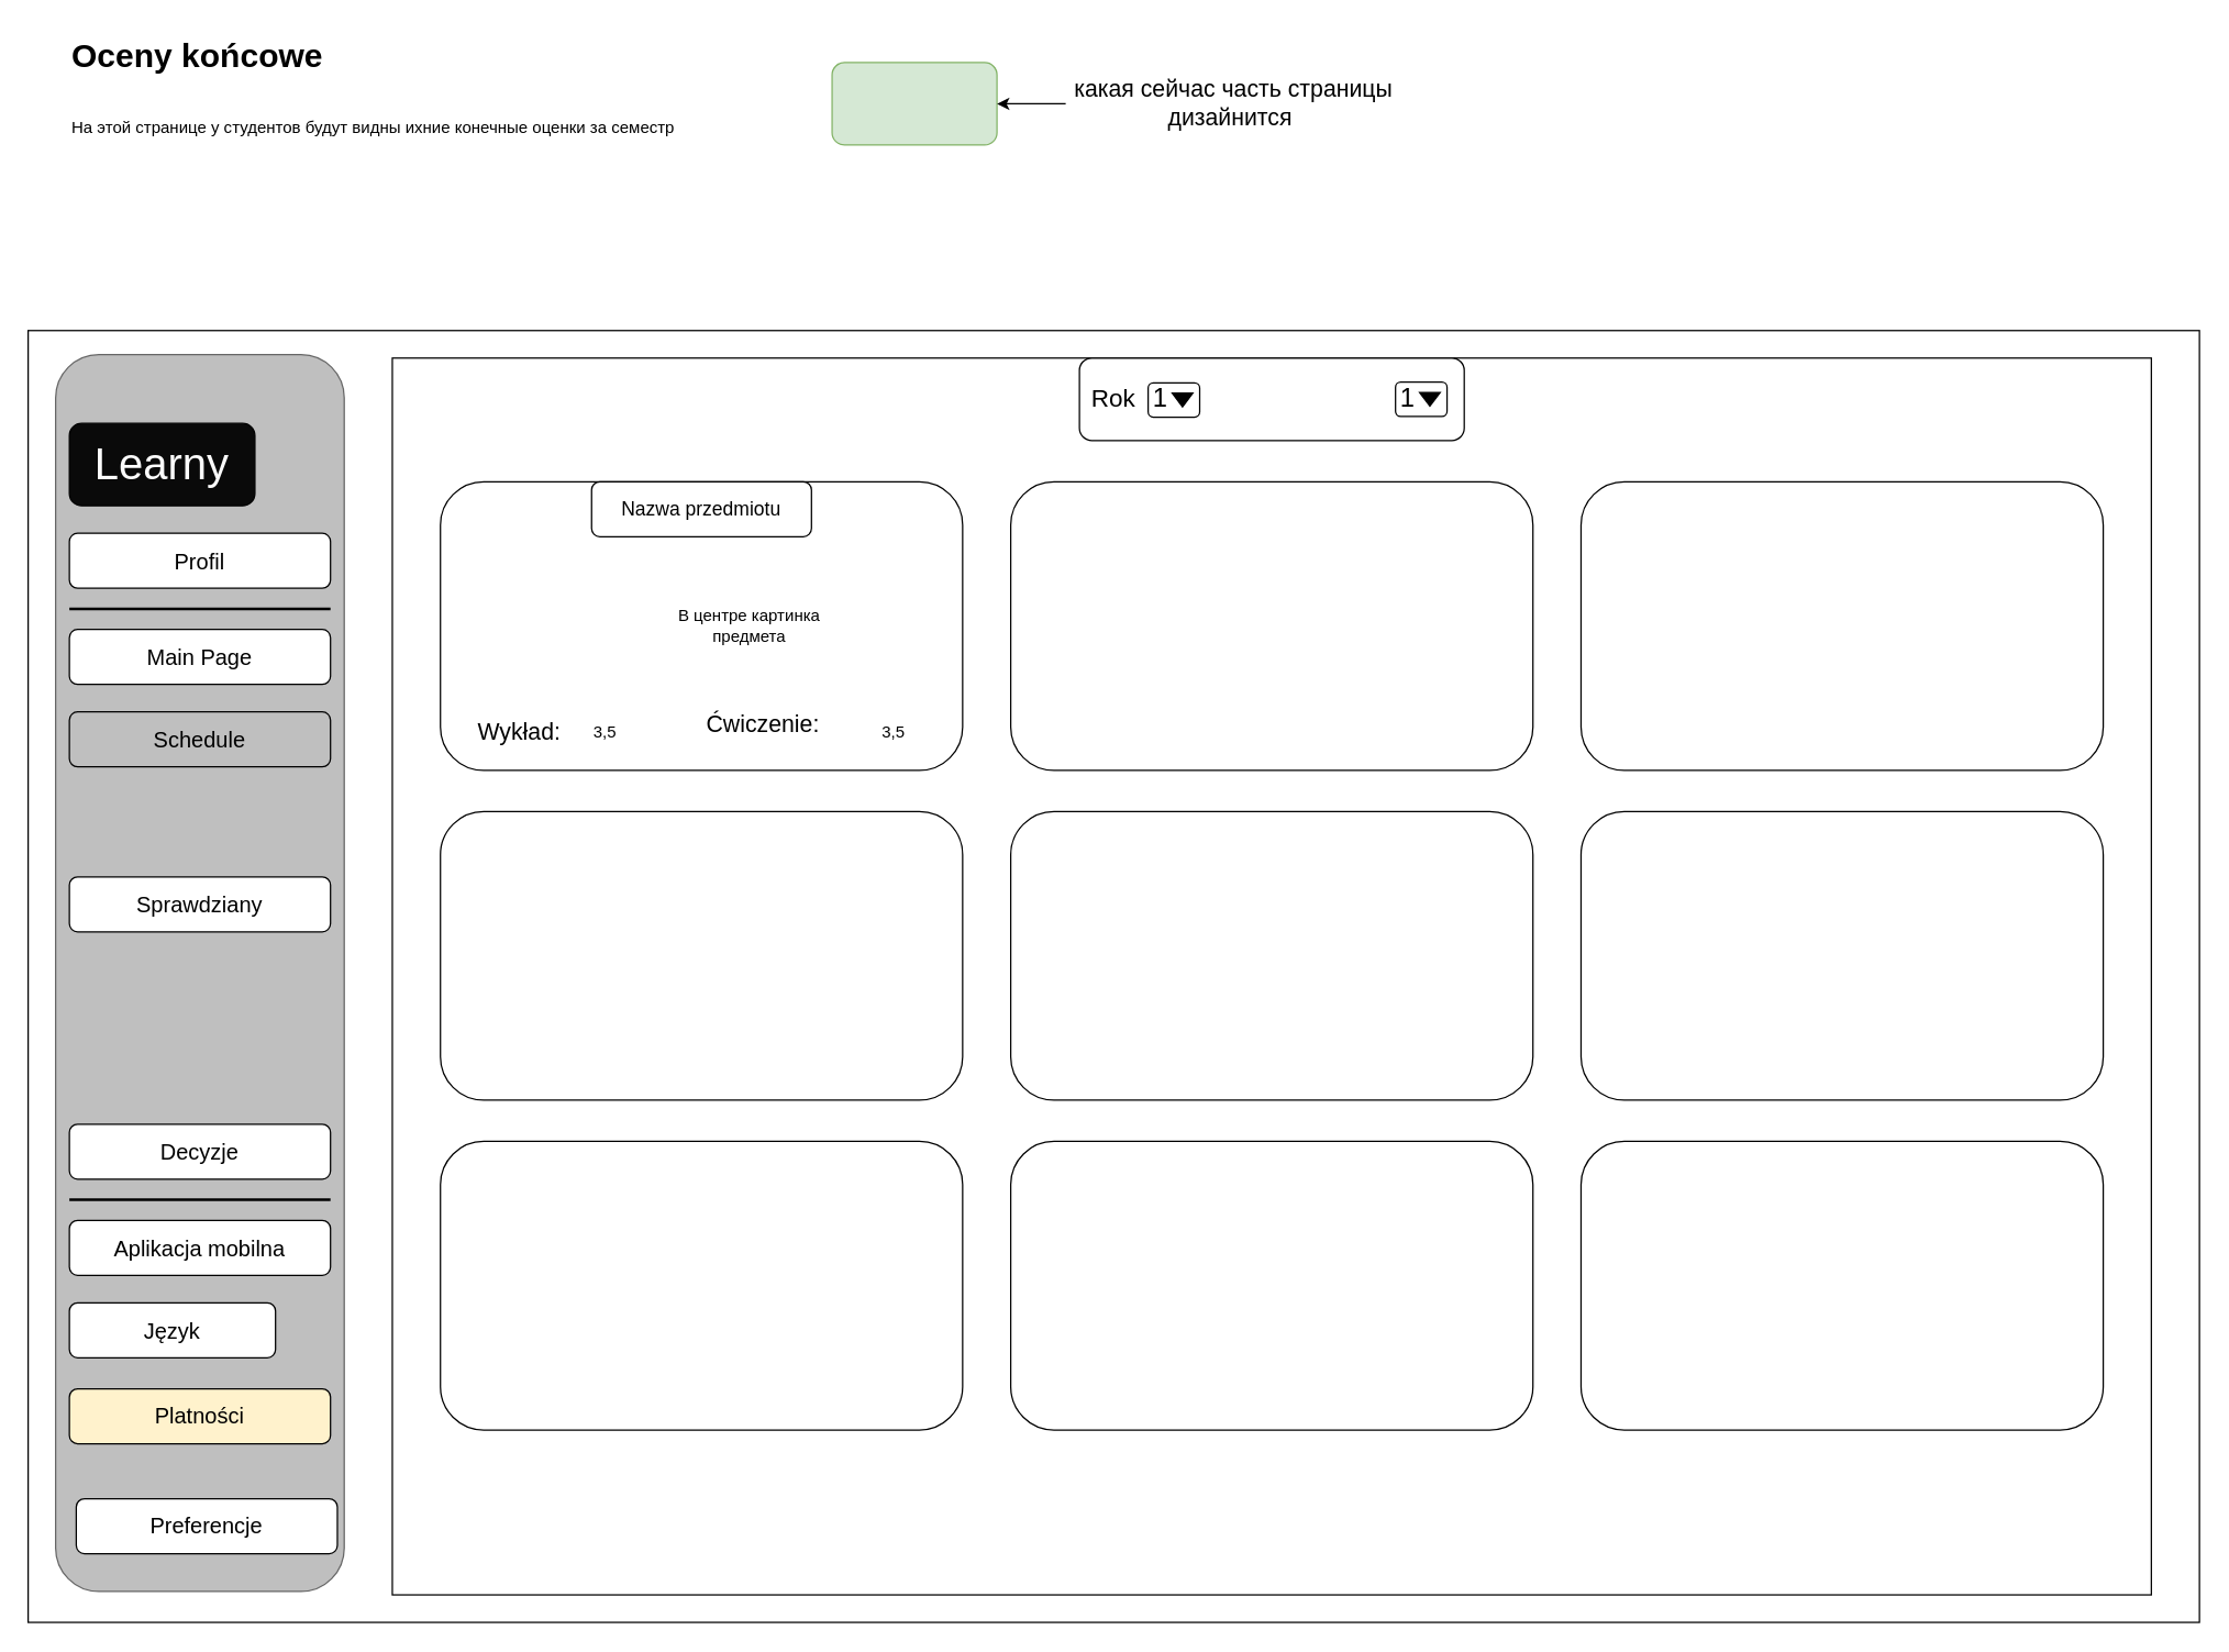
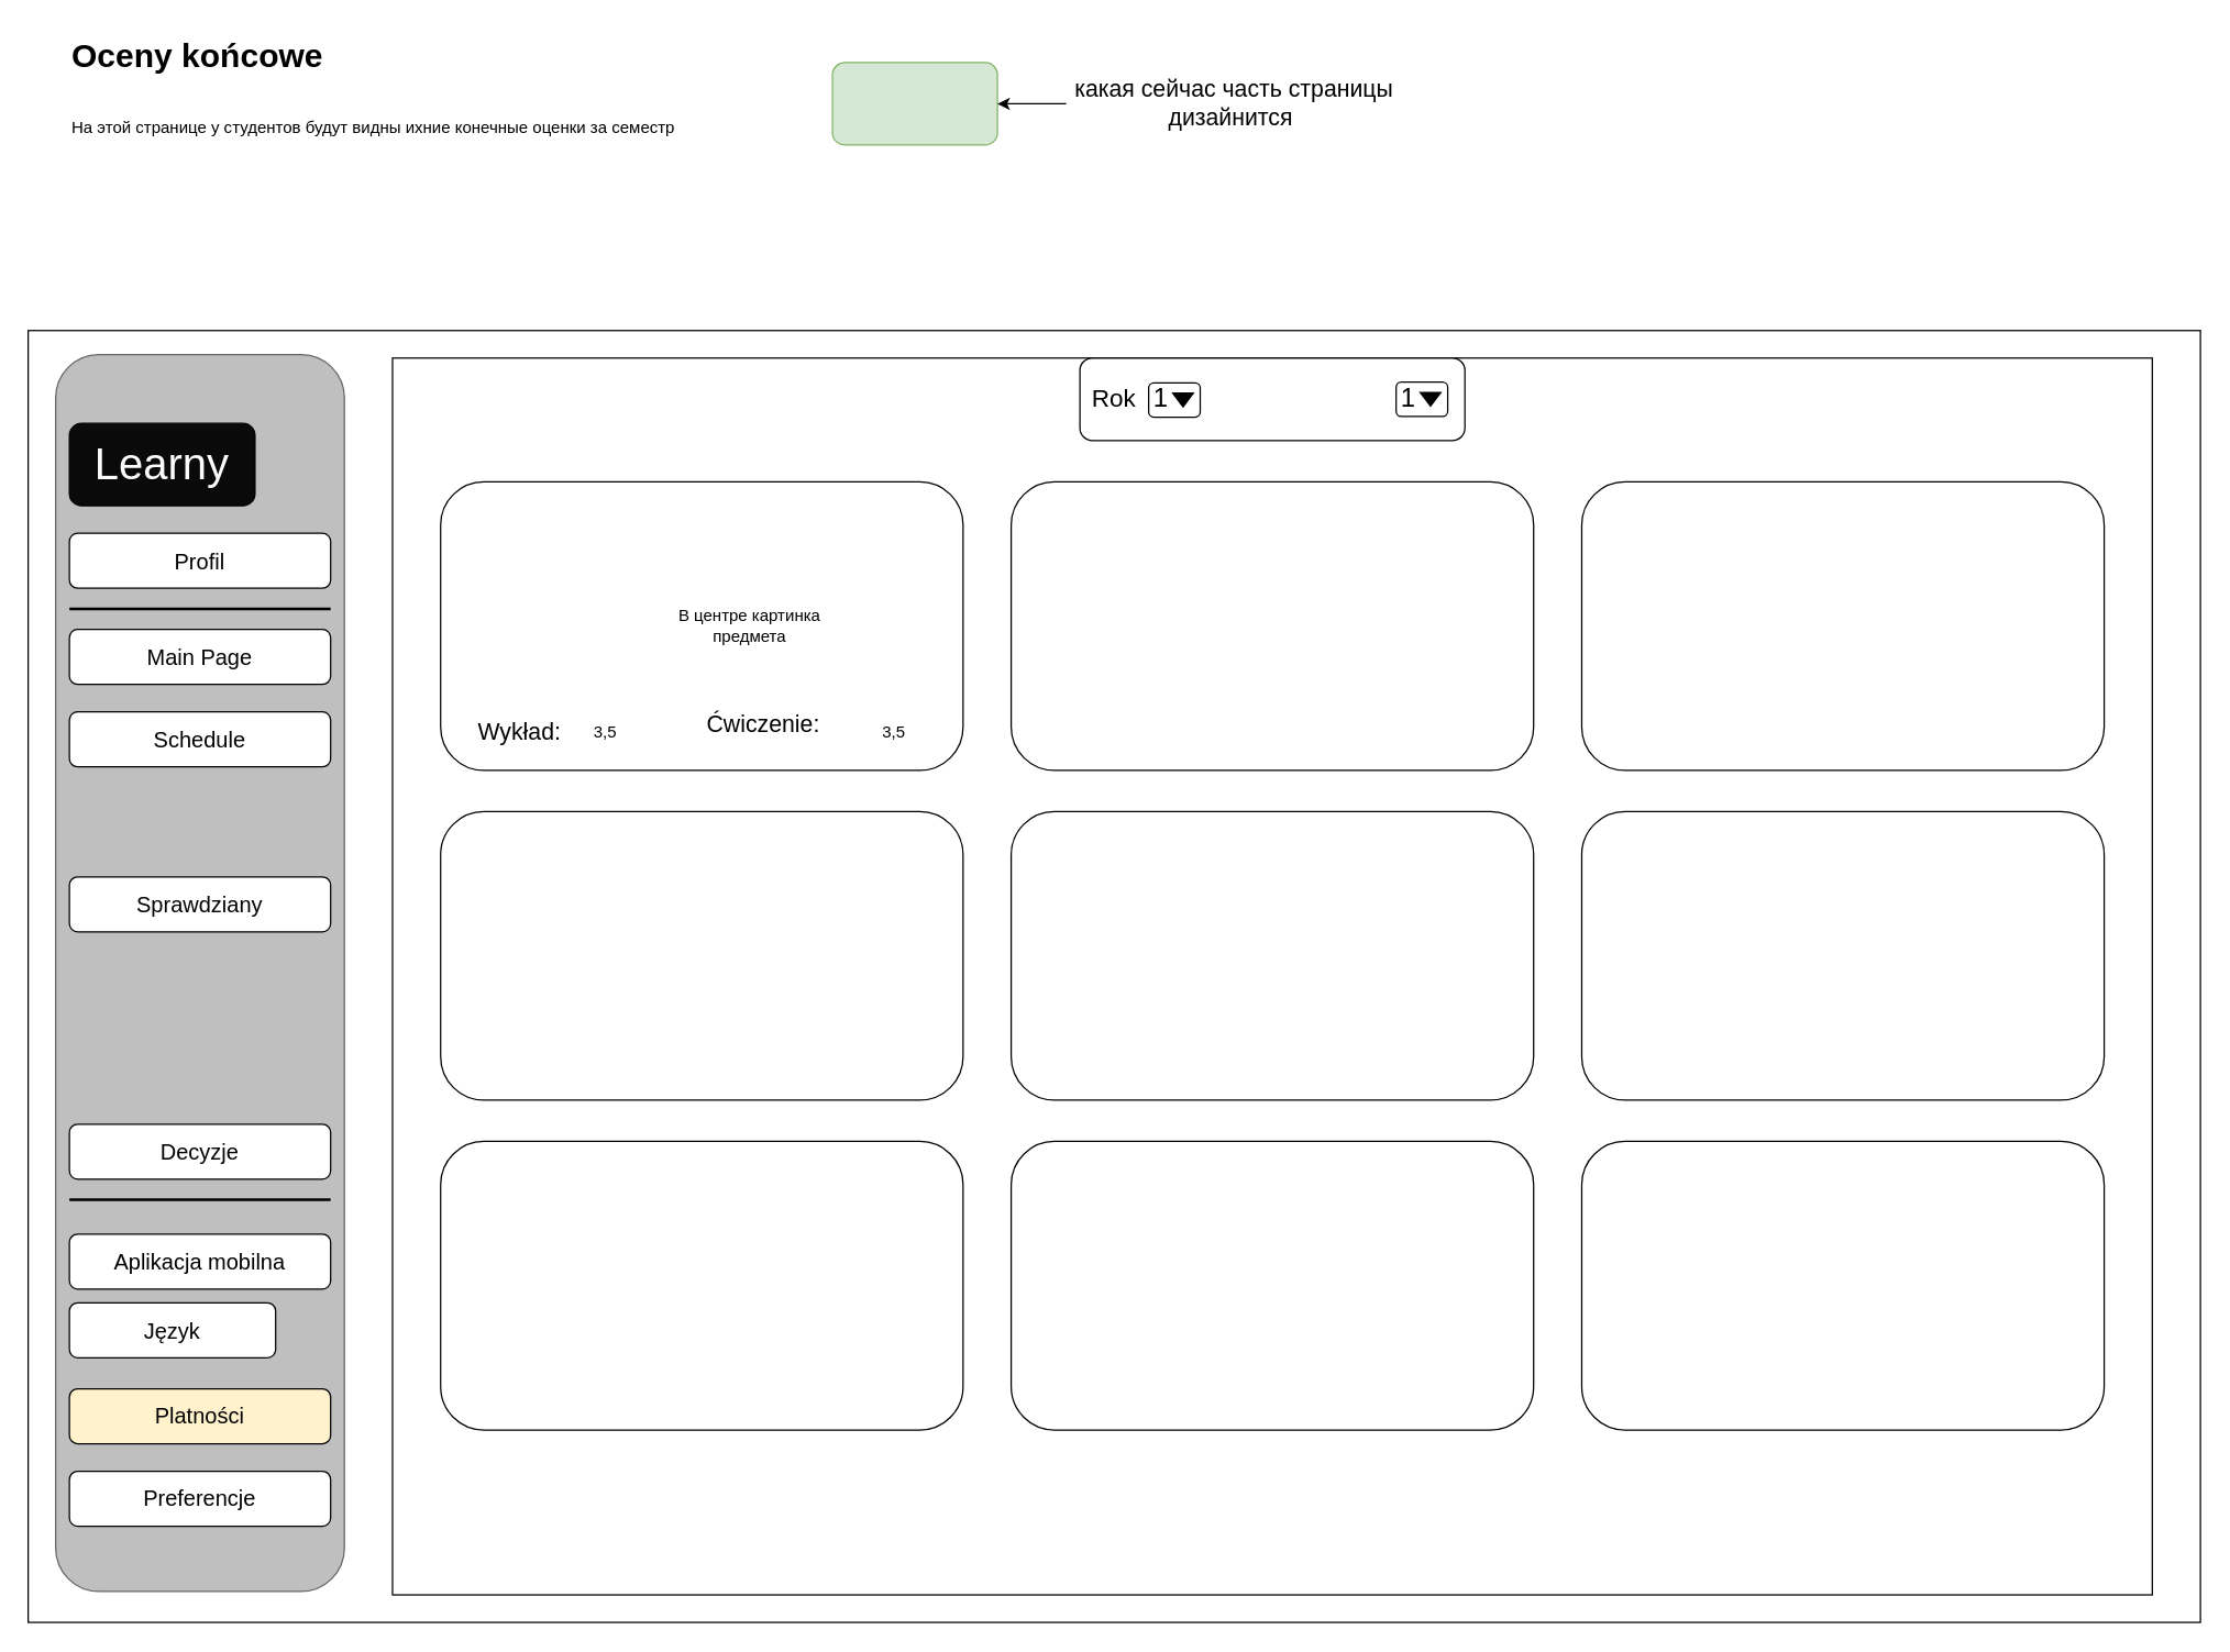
  <mxCell id="0" />
  <mxCell id="1" parent="0" />
  <mxCell id="2" value="&lt;h1 style=&quot;margin-top: 0px;&quot;&gt;Oceny końcowe&lt;/h1&gt;&lt;div&gt;&lt;br&gt;&lt;/div&gt;&lt;div&gt;На этой странице у студентов будут видны ихние конечные оценки за семестр&lt;/div&gt;" style="text;html=1;whiteSpace=wrap;overflow=hidden;rounded=0;" parent="1" vertex="1"><mxGeometry x="50" y="20" width="510" height="110" as="geometry" /></mxCell>
  <mxCell id="3" value="" style="rounded=1;whiteSpace=wrap;html=1;fillColor=#d5e8d4;strokeColor=#82b366;" parent="1" vertex="1"><mxGeometry x="605" y="45" width="120" height="60" as="geometry" /></mxCell>
  <mxCell id="4" style="edgeStyle=orthogonalEdgeStyle;rounded=0;orthogonalLoop=1;jettySize=auto;html=1;exitX=0;exitY=0.5;exitDx=0;exitDy=0;entryX=1;entryY=0.5;entryDx=0;entryDy=0;" parent="1" source="5" target="3" edge="1"><mxGeometry relative="1" as="geometry" /></mxCell>
  <mxCell id="5" value="&amp;nbsp;какая сейчас часть страницы дизайнится" style="text;html=1;align=center;verticalAlign=middle;whiteSpace=wrap;rounded=0;fontSize=17;" parent="1" vertex="1"><mxGeometry x="775" y="57.5" width="240" height="35" as="geometry" /></mxCell>
  <mxCell id="6" value="" style="rounded=0;whiteSpace=wrap;html=1;fillColor=default;fillStyle=auto;" parent="1" vertex="1"><mxGeometry x="20" y="240" width="1580" height="940" as="geometry" /></mxCell>
  <mxCell id="7" value="" style="group" parent="1" vertex="1" connectable="0"><mxGeometry x="40" y="257.5" width="210" height="900" as="geometry" /></mxCell>
  <mxCell id="8" value="" style="rounded=1;whiteSpace=wrap;html=1;fillColor=#BFBFBF;fontColor=#333333;strokeColor=#666666;movable=1;resizable=1;rotatable=1;deletable=1;editable=1;locked=0;connectable=1;" parent="7" vertex="1"><mxGeometry width="210" height="900" as="geometry" /></mxCell>
  <mxCell id="9" value="&lt;font style=&quot;font-size: 32px;&quot;&gt;Learny&lt;/font&gt;" style="rounded=1;whiteSpace=wrap;html=1;fillColor=#0A0A0A;fontColor=#FCFCFC;fontSize=16;movable=1;resizable=1;rotatable=1;deletable=1;editable=1;locked=0;connectable=1;" parent="7" vertex="1"><mxGeometry x="10" y="50" width="135" height="60" as="geometry" /></mxCell>
  <mxCell id="10" value="Main Page" style="rounded=1;whiteSpace=wrap;html=1;fontSize=16;" parent="7" vertex="1"><mxGeometry x="10" y="200" width="190" height="40" as="geometry" /></mxCell>
- <mxCell id="11" value="Schedule" style="rounded=1;whiteSpace=wrap;html=1;fontSize=16;fillColor=#bfbfbf;" parent="7" vertex="1"><mxGeometry x="10" y="260" width="190" height="40" as="geometry" /></mxCell>
+ <mxCell id="11" value="Schedule" style="rounded=1;whiteSpace=wrap;html=1;fontSize=16;" parent="7" vertex="1"><mxGeometry x="10" y="260" width="190" height="40" as="geometry" /></mxCell>
  <mxCell id="12" value="Sprawdziany" style="rounded=1;whiteSpace=wrap;html=1;fontSize=16;" parent="7" vertex="1"><mxGeometry x="10" y="380" width="190" height="40" as="geometry" /></mxCell>
  <mxCell id="13" value="Decyzje" style="rounded=1;whiteSpace=wrap;html=1;fontSize=16;" parent="7" vertex="1"><mxGeometry x="10" y="560" width="190" height="40" as="geometry" /></mxCell>
  <mxCell id="14" value="Profil" style="rounded=1;whiteSpace=wrap;html=1;fontSize=16;" parent="7" vertex="1"><mxGeometry x="10" y="130" width="190" height="40" as="geometry" /></mxCell>
  <mxCell id="15" value="" style="line;strokeWidth=2;html=1;" parent="7" vertex="1"><mxGeometry x="10" y="180" width="190" height="10" as="geometry" /></mxCell>
  <mxCell id="16" value="" style="line;strokeWidth=2;html=1;" parent="7" vertex="1"><mxGeometry x="10" y="610" width="190" height="10" as="geometry" /></mxCell>
- <mxCell id="17" value="Aplikacja mobilna" style="rounded=1;whiteSpace=wrap;html=1;fontSize=16;" parent="7" vertex="1"><mxGeometry x="10" y="630" width="190" height="40" as="geometry" /></mxCell>
- <mxCell id="18" value="Preferencje" style="rounded=1;whiteSpace=wrap;html=1;fontSize=16;" parent="7" vertex="1"><mxGeometry x="15" y="832.5" width="190" height="40" as="geometry" /></mxCell>
+ <mxCell id="17" value="Aplikacja mobilna" style="rounded=1;whiteSpace=wrap;html=1;fontSize=16;" parent="7" vertex="1"><mxGeometry x="10" y="640" width="190" height="40" as="geometry" /></mxCell>
+ <mxCell id="18" value="Preferencje" style="rounded=1;whiteSpace=wrap;html=1;fontSize=16;" parent="7" vertex="1"><mxGeometry x="10" y="812.5" width="190" height="40" as="geometry" /></mxCell>
  <mxCell id="19" value="Język" style="rounded=1;whiteSpace=wrap;html=1;fontSize=16;" parent="7" vertex="1"><mxGeometry x="10" y="690" width="150" height="40" as="geometry" /></mxCell>
  <mxCell id="20" value="Platności" style="rounded=1;whiteSpace=wrap;html=1;fontSize=16;fillColor=#fff2cc;" parent="7" vertex="1"><mxGeometry x="10" y="752.5" width="190" height="40" as="geometry" /></mxCell>
  <mxCell id="21" value="" style="rounded=0;whiteSpace=wrap;html=1;" parent="1" vertex="1"><mxGeometry x="285" y="260" width="1280" height="900" as="geometry" /></mxCell>
  <mxCell id="22" value="" style="rounded=1;whiteSpace=wrap;html=1;fontSize=18;" parent="1" vertex="1"><mxGeometry x="785" y="260" width="280" height="60" as="geometry" /></mxCell>
  <mxCell id="23" value="" style="group" parent="1" vertex="1" connectable="0"><mxGeometry x="1015" y="277.5" width="37.5" height="25" as="geometry" /></mxCell>
  <mxCell id="24" value="" style="rounded=1;whiteSpace=wrap;html=1;" parent="23" vertex="1"><mxGeometry width="37.5" height="25" as="geometry" /></mxCell>
  <mxCell id="25" value="" style="triangle;whiteSpace=wrap;html=1;rotation=90;fillColor=#000000;" parent="23" vertex="1"><mxGeometry x="20" y="5" width="10" height="15" as="geometry" /></mxCell>
  <mxCell id="26" value="1" style="text;html=1;align=center;verticalAlign=middle;whiteSpace=wrap;rounded=0;fontSize=19;" parent="23" vertex="1"><mxGeometry x="3" width="12" height="25" as="geometry" /></mxCell>
  <mxCell id="27" value="Rok" style="text;html=1;align=center;verticalAlign=middle;whiteSpace=wrap;rounded=0;fontSize=18;" parent="1" vertex="1"><mxGeometry x="785" y="275" width="50" height="30" as="geometry" /></mxCell>
  <mxCell id="28" value="" style="group" parent="1" vertex="1" connectable="0"><mxGeometry x="835" y="278" width="37.5" height="25" as="geometry" /></mxCell>
  <mxCell id="29" value="" style="rounded=1;whiteSpace=wrap;html=1;" parent="28" vertex="1"><mxGeometry width="37.5" height="25" as="geometry" /></mxCell>
  <mxCell id="30" value="" style="triangle;whiteSpace=wrap;html=1;rotation=90;fillColor=#000000;" parent="28" vertex="1"><mxGeometry x="20" y="5" width="10" height="15" as="geometry" /></mxCell>
  <mxCell id="31" value="1" style="text;html=1;align=center;verticalAlign=middle;whiteSpace=wrap;rounded=0;fontSize=19;" parent="28" vertex="1"><mxGeometry x="3" y="-1" width="12" height="25" as="geometry" /></mxCell>
  <mxCell id="32" value="" style="rounded=1;whiteSpace=wrap;html=1;" parent="1" vertex="1"><mxGeometry x="320" y="350" width="380" height="210" as="geometry" /></mxCell>
  <mxCell id="33" value="" style="rounded=1;whiteSpace=wrap;html=1;" parent="1" vertex="1"><mxGeometry x="735" y="350" width="380" height="210" as="geometry" /></mxCell>
  <mxCell id="34" value="" style="rounded=1;whiteSpace=wrap;html=1;" parent="1" vertex="1"><mxGeometry x="1150" y="350" width="380" height="210" as="geometry" /></mxCell>
  <mxCell id="35" value="" style="rounded=1;whiteSpace=wrap;html=1;" parent="1" vertex="1"><mxGeometry x="320" y="590" width="380" height="210" as="geometry" /></mxCell>
  <mxCell id="36" value="" style="rounded=1;whiteSpace=wrap;html=1;" parent="1" vertex="1"><mxGeometry x="735" y="590" width="380" height="210" as="geometry" /></mxCell>
  <mxCell id="37" value="" style="rounded=1;whiteSpace=wrap;html=1;" parent="1" vertex="1"><mxGeometry x="1150" y="590" width="380" height="210" as="geometry" /></mxCell>
  <mxCell id="38" value="" style="rounded=1;whiteSpace=wrap;html=1;" parent="1" vertex="1"><mxGeometry x="320" y="830" width="380" height="210" as="geometry" /></mxCell>
  <mxCell id="39" value="" style="rounded=1;whiteSpace=wrap;html=1;" parent="1" vertex="1"><mxGeometry x="735" y="830" width="380" height="210" as="geometry" /></mxCell>
  <mxCell id="40" value="" style="rounded=1;whiteSpace=wrap;html=1;" parent="1" vertex="1"><mxGeometry x="1150" y="830" width="380" height="210" as="geometry" /></mxCell>
- <mxCell id="41" value="&lt;font style=&quot;font-size: 14px;&quot;&gt;Nazwa przedmiotu&lt;/font&gt;" style="text;html=1;align=center;verticalAlign=middle;whiteSpace=wrap;rounded=1;strokeColor=default;" parent="1" vertex="1"><mxGeometry x="430" y="350" width="160" height="40" as="geometry" /></mxCell>
  <mxCell id="42" value="В центре картинка предмета" style="text;html=1;align=center;verticalAlign=middle;whiteSpace=wrap;rounded=0;" parent="1" vertex="1"><mxGeometry x="480" y="440" width="130" height="30" as="geometry" /></mxCell>
  <mxCell id="43" value="Wykład:&amp;nbsp;" style="text;html=1;align=center;verticalAlign=middle;whiteSpace=wrap;rounded=0;fontSize=17;" parent="1" vertex="1"><mxGeometry x="350" y="518" width="60" height="30" as="geometry" /></mxCell>
  <mxCell id="44" value="3,5" style="text;html=1;align=center;verticalAlign=middle;whiteSpace=wrap;rounded=0;" parent="1" vertex="1"><mxGeometry x="410" y="518" width="60" height="30" as="geometry" /></mxCell>
  <mxCell id="45" value="Ćwiczenie:" style="text;html=1;align=center;verticalAlign=middle;whiteSpace=wrap;rounded=0;fontSize=17;" parent="1" vertex="1"><mxGeometry x="505" y="513" width="100" height="30" as="geometry" /></mxCell>
  <mxCell id="46" value="3,5" style="text;html=1;align=center;verticalAlign=middle;whiteSpace=wrap;rounded=0;" parent="1" vertex="1"><mxGeometry x="620" y="518" width="60" height="30" as="geometry" /></mxCell>
